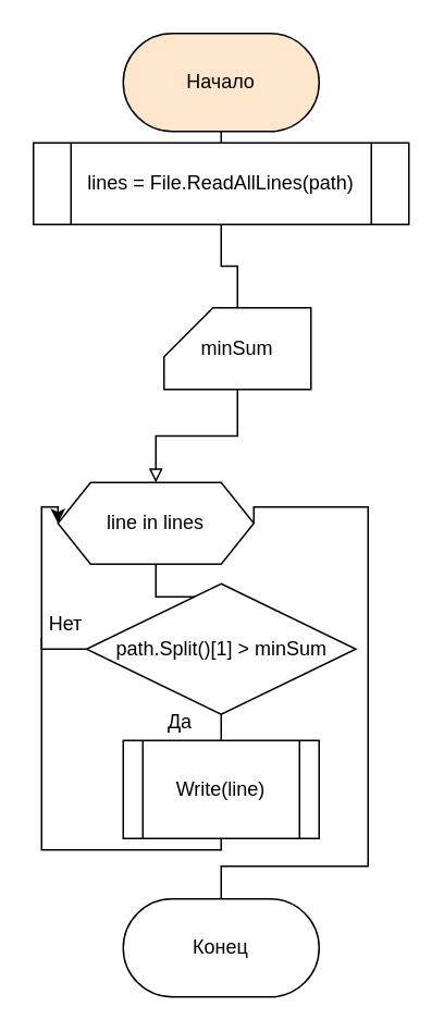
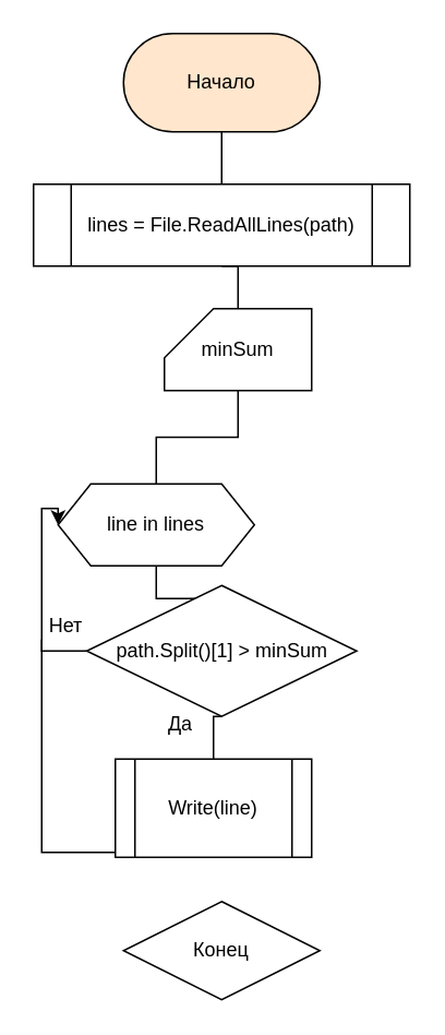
  <mxCell id="0" />
  <mxCell id="1" parent="0" />
  <mxCell id="2" style="edgeStyle=orthogonalEdgeStyle;rounded=0;orthogonalLoop=1;jettySize=auto;html=1;exitX=0.5;exitY=1;exitDx=0;exitDy=0;entryX=0.5;entryY=0;entryDx=0;entryDy=0;endArrow=none;endFill=0;" parent="1" source="3" target="5" edge="1"><mxGeometry relative="1" as="geometry" /></mxCell>
  <mxCell id="3" value="Начало" style="rounded=1;whiteSpace=wrap;html=1;arcSize=50;fillColor=#ffe6cc;" parent="1" vertex="1"><mxGeometry x="75" y="20" width="120" height="60" as="geometry" /></mxCell>
- <mxCell id="4" value="Конец" style="rounded=1;whiteSpace=wrap;html=1;arcSize=50;" parent="1" vertex="1"><mxGeometry x="75" y="550" width="120" height="60" as="geometry" /></mxCell>
- <mxCell id="5" value="lines = File.ReadAllLines(path)" style="shape=process;whiteSpace=wrap;html=1;backgroundOutline=1;" parent="1" vertex="1"><mxGeometry x="20" y="87" width="230" height="50" as="geometry" /></mxCell>
- <mxCell id="6" style="edgeStyle=orthogonalEdgeStyle;rounded=0;orthogonalLoop=1;jettySize=auto;html=1;exitX=0.5;exitY=1;exitDx=0;exitDy=0;exitPerimeter=0;entryX=0.5;entryY=0;entryDx=0;entryDy=0;endArrow=block;endFill=0;" parent="1" source="7" target="10" edge="1"><mxGeometry relative="1" as="geometry" /></mxCell>
+ <mxCell id="4" value="Конец" style="rhombus;whiteSpace=wrap;html=1;arcSize=50;" parent="1" vertex="1"><mxGeometry x="75" y="550" width="120" height="60" as="geometry" /></mxCell>
+ <mxCell id="5" value="lines = File.ReadAllLines(path)" style="shape=process;whiteSpace=wrap;html=1;backgroundOutline=1;" parent="1" vertex="1"><mxGeometry x="20" y="112" width="230" height="50" as="geometry" /></mxCell>
+ <mxCell id="6" style="edgeStyle=orthogonalEdgeStyle;rounded=0;orthogonalLoop=1;jettySize=auto;html=1;exitX=0.5;exitY=1;exitDx=0;exitDy=0;exitPerimeter=0;entryX=0.5;entryY=0;entryDx=0;entryDy=0;endArrow=none;endFill=0;" parent="1" source="7" target="10" edge="1"><mxGeometry relative="1" as="geometry" /></mxCell>
  <mxCell id="7" value="minSum" style="shape=card;whiteSpace=wrap;html=1;" parent="1" vertex="1"><mxGeometry x="100" y="188" width="90" height="50" as="geometry" /></mxCell>
  <mxCell id="8" style="edgeStyle=orthogonalEdgeStyle;rounded=0;orthogonalLoop=1;jettySize=auto;html=1;exitX=0.5;exitY=1;exitDx=0;exitDy=0;entryX=0.5;entryY=0;entryDx=0;entryDy=0;endArrow=none;endFill=0;" parent="1" source="10" target="13" edge="1"><mxGeometry relative="1" as="geometry" /></mxCell>
- <mxCell id="9" style="edgeStyle=orthogonalEdgeStyle;rounded=0;orthogonalLoop=1;jettySize=auto;html=1;exitX=1;exitY=0.5;exitDx=0;exitDy=0;entryX=0.5;entryY=0;entryDx=0;entryDy=0;endArrow=none;endFill=0;" parent="1" source="10" target="4" edge="1"><mxGeometry relative="1" as="geometry"><Array as="points"><mxPoint x="225" y="310" /><mxPoint x="225" y="530" /><mxPoint x="135" y="530" /></Array></mxGeometry></mxCell>
  <mxCell id="10" value="line in lines" style="shape=hexagon;perimeter=hexagonPerimeter2;whiteSpace=wrap;html=1;fixedSize=1;" parent="1" vertex="1"><mxGeometry x="35" y="295" width="120" height="50" as="geometry" /></mxCell>
  <mxCell id="11" style="edgeStyle=orthogonalEdgeStyle;rounded=0;orthogonalLoop=1;jettySize=auto;html=1;exitX=0.5;exitY=1;exitDx=0;exitDy=0;entryX=0.5;entryY=0;entryDx=0;entryDy=0;endArrow=none;endFill=0;" parent="1" source="13" target="15" edge="1"><mxGeometry relative="1" as="geometry" /></mxCell>
  <mxCell id="12" style="edgeStyle=orthogonalEdgeStyle;rounded=0;orthogonalLoop=1;jettySize=auto;html=1;exitX=0;exitY=0.5;exitDx=0;exitDy=0;entryX=0;entryY=0.5;entryDx=0;entryDy=0;" parent="1" source="13" edge="1" target="10"><mxGeometry relative="1" as="geometry"><mxPoint x="135" y="260" as="targetPoint" /><Array as="points"><mxPoint x="25" y="397" /><mxPoint x="25" y="310" /></Array></mxGeometry></mxCell>
  <mxCell id="13" value="path.Split()[1] &amp;gt; minSum" style="rhombus;whiteSpace=wrap;html=1;" parent="1" vertex="1"><mxGeometry x="52.5" y="357" width="165" height="80" as="geometry" /></mxCell>
  <mxCell id="14" style="edgeStyle=orthogonalEdgeStyle;rounded=0;orthogonalLoop=1;jettySize=auto;html=1;exitX=0.5;exitY=1;exitDx=0;exitDy=0;endArrow=none;endFill=0;" parent="1" source="15" edge="1"><mxGeometry relative="1" as="geometry"><mxPoint x="25" y="390" as="targetPoint" /><Array as="points"><mxPoint x="135" y="520" /><mxPoint x="25" y="520" /></Array></mxGeometry></mxCell>
- <mxCell id="15" value="Write(line)" style="shape=process;whiteSpace=wrap;html=1;backgroundOutline=1;" parent="1" vertex="1"><mxGeometry x="75" y="453" width="120" height="60" as="geometry" /></mxCell>
+ <mxCell id="15" value="Write(line)" style="shape=process;whiteSpace=wrap;html=1;backgroundOutline=1;" parent="1" vertex="1"><mxGeometry x="70" y="463" width="120" height="60" as="geometry" /></mxCell>
  <mxCell id="16" style="edgeStyle=orthogonalEdgeStyle;rounded=0;orthogonalLoop=1;jettySize=auto;html=1;exitX=0.5;exitY=1;exitDx=0;exitDy=0;entryX=0.5;entryY=0;entryDx=0;entryDy=0;entryPerimeter=0;endArrow=none;endFill=0;" parent="1" source="5" target="7" edge="1"><mxGeometry relative="1" as="geometry" /></mxCell>
  <mxCell id="17" value="Да" style="text;html=1;align=center;verticalAlign=middle;whiteSpace=wrap;rounded=0;" parent="1" vertex="1"><mxGeometry x="90" y="430" width="40" height="23" as="geometry" /></mxCell>
  <mxCell id="18" value="Нет" style="text;html=1;align=center;verticalAlign=middle;whiteSpace=wrap;rounded=0;" parent="1" vertex="1"><mxGeometry x="20" y="370" width="40" height="23" as="geometry" /></mxCell>
